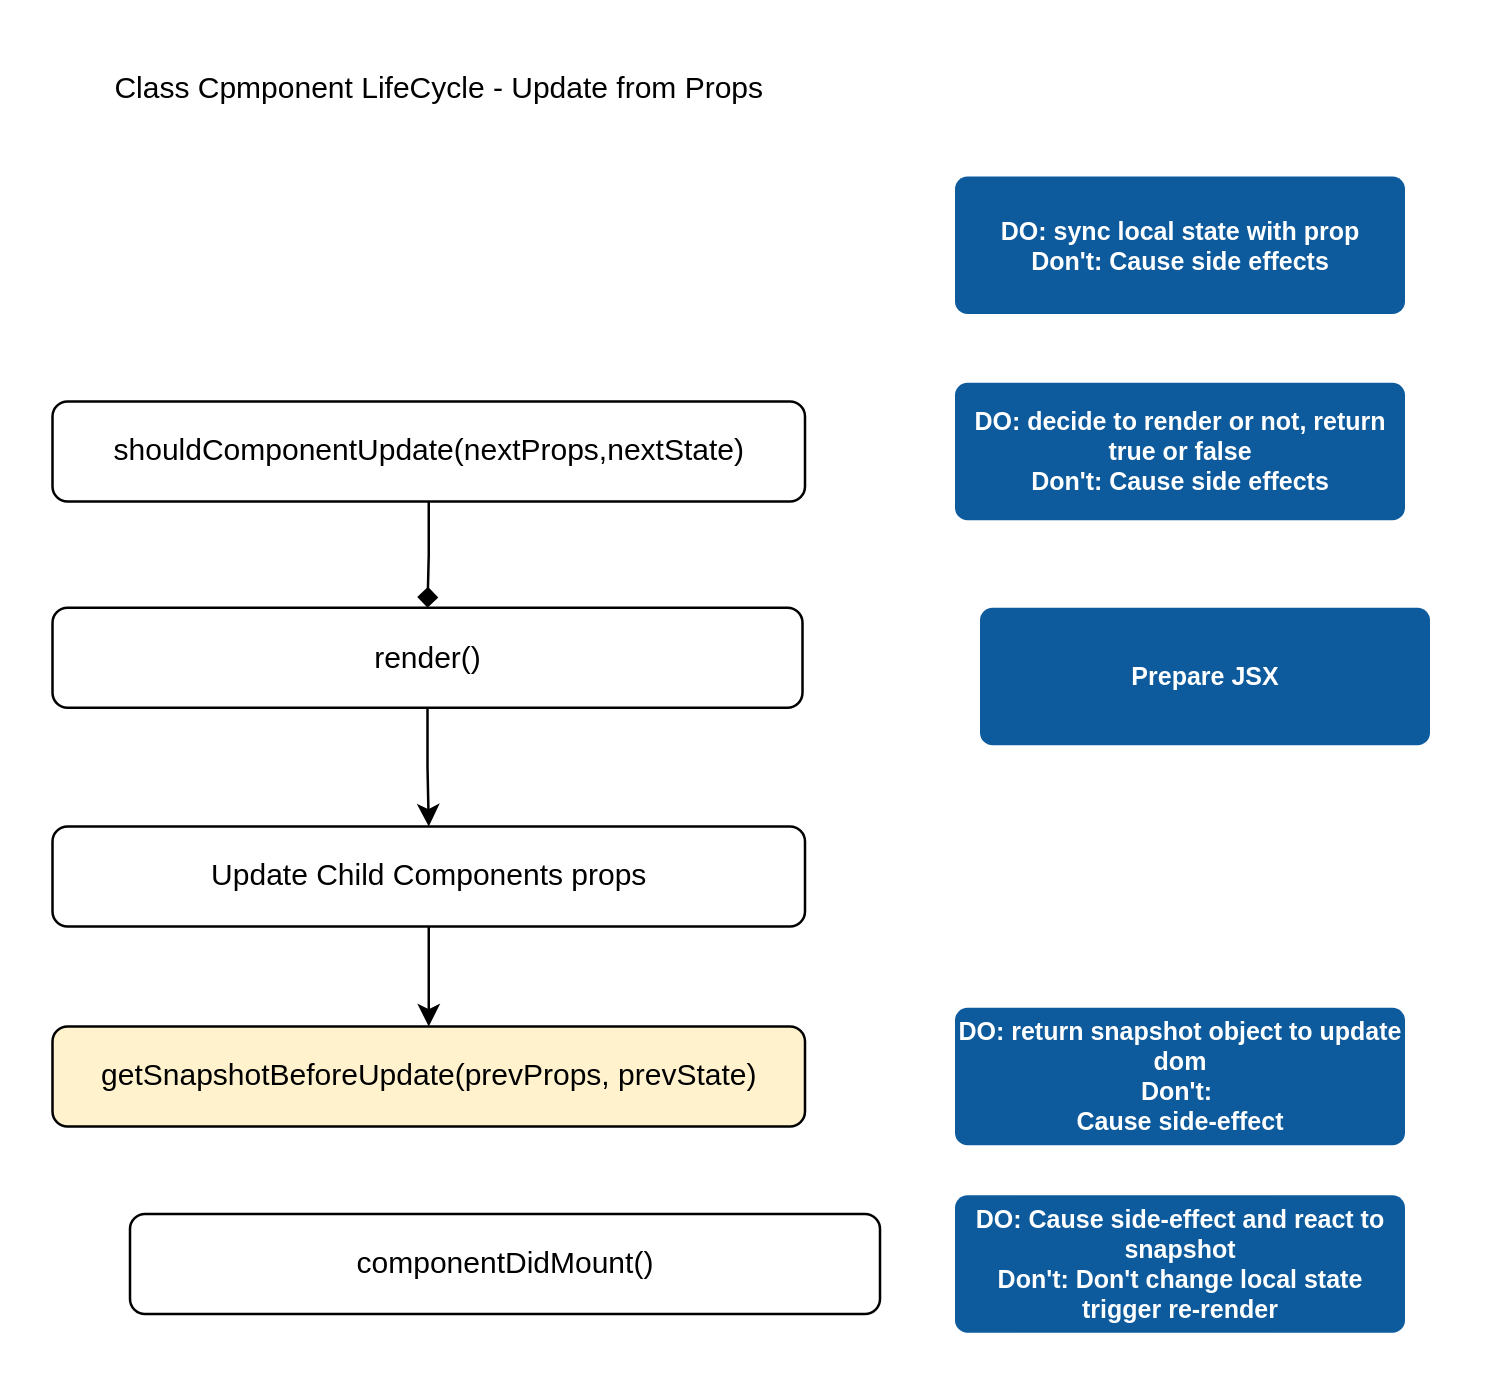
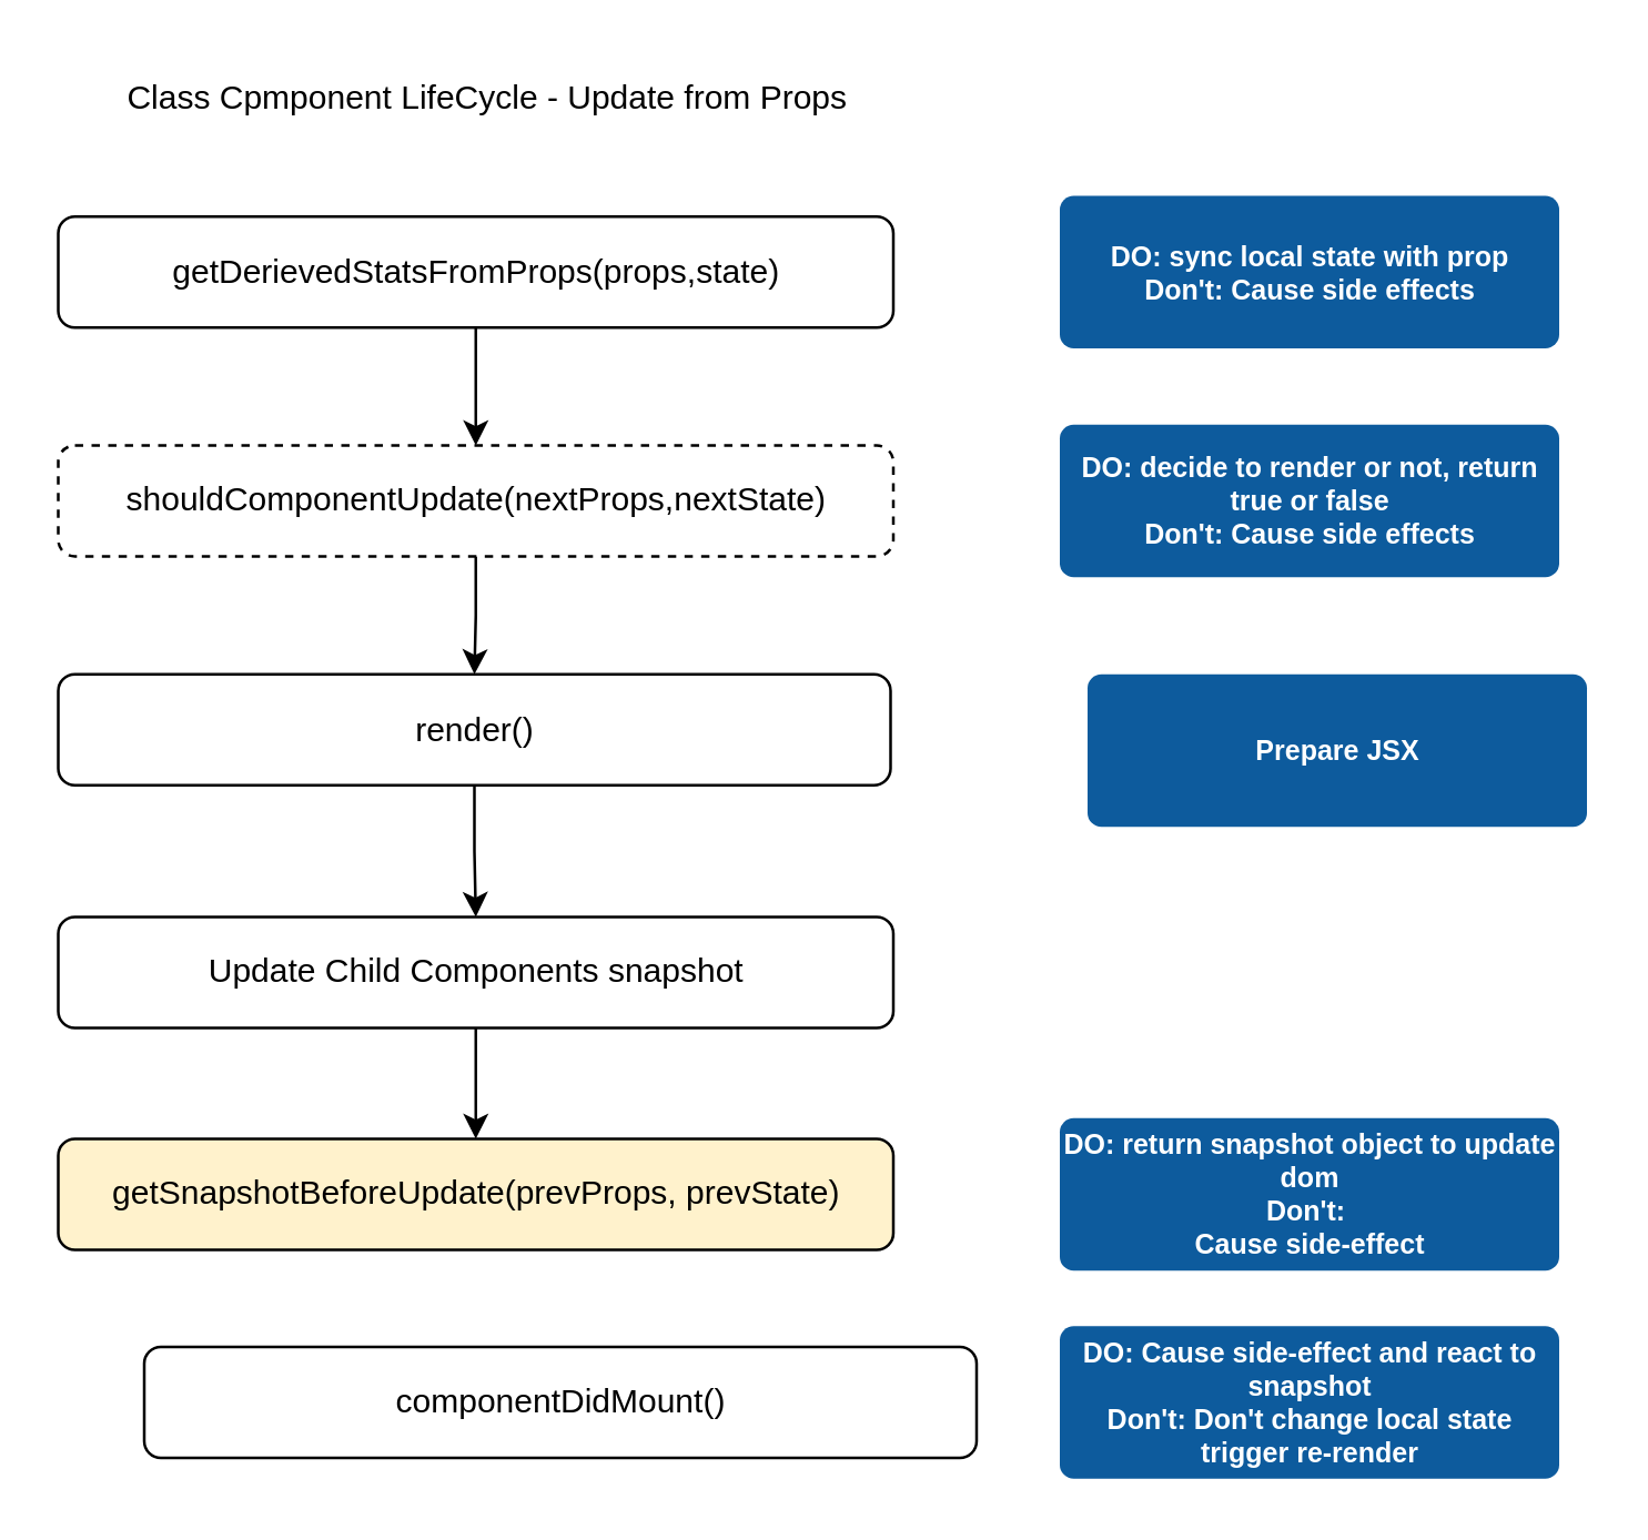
  <mxCell id="0" />
  <mxCell id="1" parent="0" />
  <mxCell id="2" value="Class Cpmponent LifeCycle - Update from Props" style="text;html=1;strokeColor=none;fillColor=none;align=center;verticalAlign=middle;whiteSpace=wrap;rounded=0;" vertex="1" parent="1"><mxGeometry x="20.5" y="20" width="309" height="30" as="geometry" /></mxCell>
- <mxCell id="5" value="" style="edgeStyle=orthogonalEdgeStyle;rounded=0;orthogonalLoop=1;jettySize=auto;html=1;endArrow=diamond;" edge="1" parent="1" source="6" target="8"><mxGeometry relative="1" as="geometry" /></mxCell>
- <mxCell id="6" value="shouldComponentUpdate(nextProps,nextState)" style="rounded=1;whiteSpace=wrap;html=1;fontSize=12;glass=0;strokeWidth=1;shadow=0;" vertex="1" parent="1"><mxGeometry x="20.5" y="160" width="301" height="40" as="geometry" /></mxCell>
+ <mxCell id="3" value="" style="edgeStyle=orthogonalEdgeStyle;rounded=0;orthogonalLoop=1;jettySize=auto;html=1;" edge="1" parent="1" source="4" target="6"><mxGeometry relative="1" as="geometry" /></mxCell>
+ <mxCell id="4" value="getDerievedStatsFromProps(props,state)" style="rounded=1;whiteSpace=wrap;html=1;fontSize=12;glass=0;strokeWidth=1;shadow=0;" vertex="1" parent="1"><mxGeometry x="20.5" y="77.5" width="301" height="40" as="geometry" /></mxCell>
+ <mxCell id="5" value="" style="edgeStyle=orthogonalEdgeStyle;rounded=0;orthogonalLoop=1;jettySize=auto;html=1;" edge="1" parent="1" source="6" target="8"><mxGeometry relative="1" as="geometry" /></mxCell>
+ <mxCell id="6" value="shouldComponentUpdate(nextProps,nextState)" style="rounded=1;whiteSpace=wrap;html=1;fontSize=12;glass=0;strokeWidth=1;shadow=0;dashed=1;" vertex="1" parent="1"><mxGeometry x="20.5" y="160" width="301" height="40" as="geometry" /></mxCell>
  <mxCell id="7" value="" style="edgeStyle=orthogonalEdgeStyle;rounded=0;orthogonalLoop=1;jettySize=auto;html=1;" edge="1" parent="1" source="8" target="10"><mxGeometry relative="1" as="geometry" /></mxCell>
  <mxCell id="8" value="render()" style="rounded=1;whiteSpace=wrap;html=1;fontSize=12;glass=0;strokeWidth=1;shadow=0;" vertex="1" parent="1"><mxGeometry x="20.5" y="242.5" width="300" height="40" as="geometry" /></mxCell>
  <mxCell id="9" value="" style="edgeStyle=orthogonalEdgeStyle;rounded=0;orthogonalLoop=1;jettySize=auto;html=1;" edge="1" parent="1" source="10" target="11"><mxGeometry relative="1" as="geometry" /></mxCell>
- <mxCell id="10" value="Update Child Components props" style="rounded=1;whiteSpace=wrap;html=1;fontSize=12;glass=0;strokeWidth=1;shadow=0;" vertex="1" parent="1"><mxGeometry x="20.5" y="330" width="301" height="40" as="geometry" /></mxCell>
+ <mxCell id="10" value="Update Child Components snapshot" style="rounded=1;whiteSpace=wrap;html=1;fontSize=12;glass=0;strokeWidth=1;shadow=0;" vertex="1" parent="1"><mxGeometry x="20.5" y="330" width="301" height="40" as="geometry" /></mxCell>
  <mxCell id="11" value="getSnapshotBeforeUpdate(prevProps, prevState)" style="rounded=1;whiteSpace=wrap;html=1;fontSize=12;glass=0;strokeWidth=1;shadow=0;fillColor=#fff2cc;" vertex="1" parent="1"><mxGeometry x="20.5" y="410" width="301" height="40" as="geometry" /></mxCell>
  <mxCell id="12" value="componentDidMount()" style="rounded=1;whiteSpace=wrap;html=1;fontSize=12;glass=0;strokeWidth=1;shadow=0;" vertex="1" parent="1"><mxGeometry x="51.5" y="485" width="300" height="40" as="geometry" /></mxCell>
  <mxCell id="13" value="&lt;div&gt;&lt;span&gt;DO: sync local state with prop&lt;/span&gt;&lt;br&gt;&lt;/div&gt;&lt;div&gt;Don't: Cause side effects&lt;/div&gt;" style="html=1;shadow=0;dashed=0;shape=mxgraph.bootstrap.rrect;align=center;rSize=5;strokeColor=none;fillColor=#0D5B9D;fontColor=#ffffff;fontStyle=1;whiteSpace=wrap;fontSize=10;" vertex="1" parent="1"><mxGeometry x="381.5" y="70" width="180" height="55" as="geometry" /></mxCell>
  <mxCell id="14" value="&lt;div&gt;Prepare JSX&lt;/div&gt;" style="html=1;shadow=0;dashed=0;shape=mxgraph.bootstrap.rrect;align=center;rSize=5;strokeColor=none;fillColor=#0D5B9D;fontColor=#ffffff;fontStyle=1;whiteSpace=wrap;fontSize=10;" vertex="1" parent="1"><mxGeometry x="391.5" y="242.5" width="180" height="55" as="geometry" /></mxCell>
  <mxCell id="15" value="&lt;div&gt;&lt;span&gt;DO: Cause side-effect and react to snapshot&lt;/span&gt;&lt;br&gt;&lt;/div&gt;&lt;div&gt;Don't: Don't change local state&lt;/div&gt;&lt;div&gt;trigger re-render&lt;/div&gt;" style="html=1;shadow=0;dashed=0;shape=mxgraph.bootstrap.rrect;align=center;rSize=5;strokeColor=none;fillColor=#0D5B9D;fontColor=#ffffff;fontStyle=1;whiteSpace=wrap;fontSize=10;" vertex="1" parent="1"><mxGeometry x="381.5" y="477.5" width="180" height="55" as="geometry" /></mxCell>
  <mxCell id="16" value="&lt;div&gt;&lt;span&gt;DO: decide to render or not, return true or false&lt;/span&gt;&lt;br&gt;&lt;/div&gt;&lt;div&gt;Don't: Cause side effects&lt;/div&gt;" style="html=1;shadow=0;dashed=0;shape=mxgraph.bootstrap.rrect;align=center;rSize=5;strokeColor=none;fillColor=#0D5B9D;fontColor=#ffffff;fontStyle=1;whiteSpace=wrap;fontSize=10;" vertex="1" parent="1"><mxGeometry x="381.5" y="152.5" width="180" height="55" as="geometry" /></mxCell>
  <mxCell id="17" value="&lt;div&gt;&lt;span&gt;DO: return snapshot object to update dom&lt;/span&gt;&lt;br&gt;&lt;/div&gt;&lt;div&gt;Don't:&amp;nbsp;&lt;/div&gt;Cause side-effect" style="html=1;shadow=0;dashed=0;shape=mxgraph.bootstrap.rrect;align=center;rSize=5;strokeColor=none;fillColor=#0D5B9D;fontColor=#ffffff;fontStyle=1;whiteSpace=wrap;fontSize=10;" vertex="1" parent="1"><mxGeometry x="381.5" y="402.5" width="180" height="55" as="geometry" /></mxCell>
